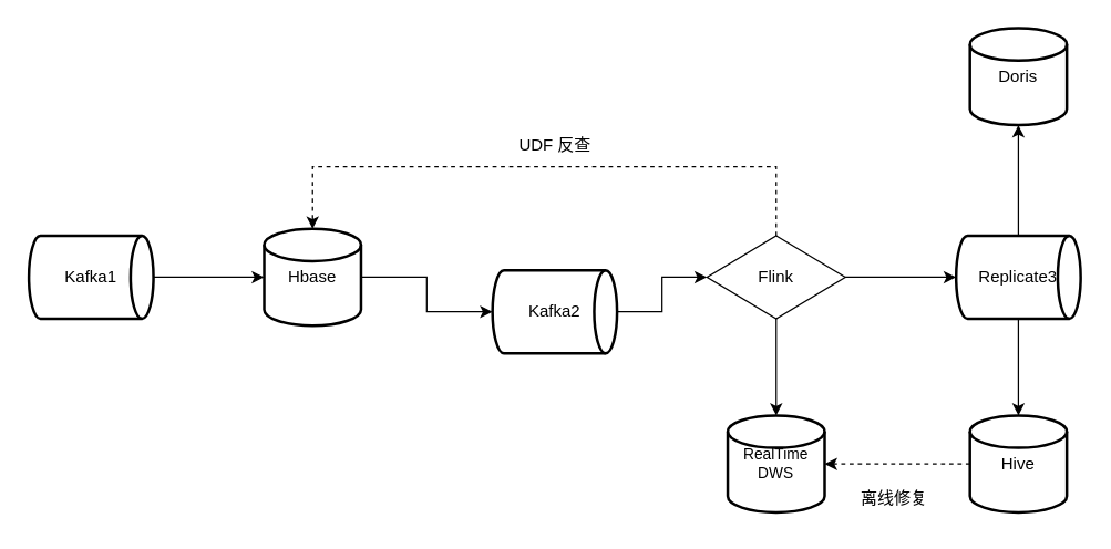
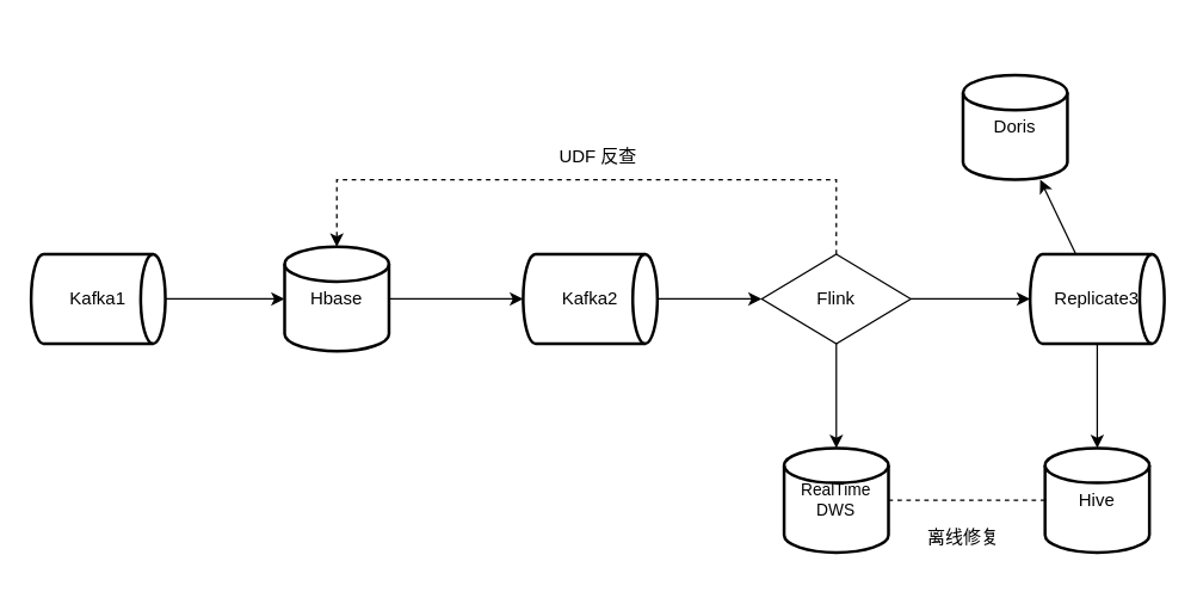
  <mxCell id="0" />
  <mxCell id="1" parent="0" />
- <mxCell id="2" value="Doris" style="strokeWidth=2;html=1;shape=mxgraph.flowchart.database;whiteSpace=wrap;labelBackgroundColor=none;" vertex="1" parent="1"><mxGeometry x="700" y="20" width="70" height="70" as="geometry" /></mxCell>
+ <mxCell id="2" value="Doris" style="strokeWidth=2;html=1;shape=mxgraph.flowchart.database;whiteSpace=wrap;labelBackgroundColor=none;" vertex="1" parent="1"><mxGeometry x="645" y="50" width="70" height="70" as="geometry" /></mxCell>
  <mxCell id="3" value="" style="edgeStyle=none;rounded=0;orthogonalLoop=1;jettySize=auto;html=1;" edge="1" parent="1" source="5" target="2"><mxGeometry relative="1" as="geometry" /></mxCell>
  <mxCell id="4" value="" style="edgeStyle=none;rounded=0;orthogonalLoop=1;jettySize=auto;html=1;" edge="1" parent="1" source="5" target="11"><mxGeometry relative="1" as="geometry" /></mxCell>
  <mxCell id="5" value="Replicate3" style="strokeWidth=2;html=1;shape=mxgraph.flowchart.direct_data;whiteSpace=wrap;labelBackgroundColor=none;" vertex="1" parent="1"><mxGeometry x="690" y="170" width="90" height="60" as="geometry" /></mxCell>
  <mxCell id="6" value="" style="edgeStyle=orthogonalEdgeStyle;rounded=0;orthogonalLoop=1;jettySize=auto;html=1;" edge="1" parent="1" source="7" target="15"><mxGeometry relative="1" as="geometry" /></mxCell>
- <mxCell id="7" value="Kafka2" style="strokeWidth=2;html=1;shape=mxgraph.flowchart.direct_data;whiteSpace=wrap;labelBackgroundColor=none;" vertex="1" parent="1"><mxGeometry x="355" y="195" width="90" height="60" as="geometry" /></mxCell>
+ <mxCell id="7" value="Kafka2" style="strokeWidth=2;html=1;shape=mxgraph.flowchart.direct_data;whiteSpace=wrap;labelBackgroundColor=none;" vertex="1" parent="1"><mxGeometry x="350" y="170" width="90" height="60" as="geometry" /></mxCell>
  <mxCell id="8" value="" style="edgeStyle=orthogonalEdgeStyle;rounded=0;orthogonalLoop=1;jettySize=auto;html=1;" edge="1" parent="1" source="9" target="13"><mxGeometry relative="1" as="geometry" /></mxCell>
  <mxCell id="9" value="Kafka1" style="strokeWidth=2;html=1;shape=mxgraph.flowchart.direct_data;whiteSpace=wrap;labelBackgroundColor=none;" vertex="1" parent="1"><mxGeometry x="20" y="170" width="90" height="60" as="geometry" /></mxCell>
- <mxCell id="10" value="" style="edgeStyle=none;rounded=0;orthogonalLoop=1;jettySize=auto;html=1;dashed=1;" edge="1" parent="1" source="11" target="19"><mxGeometry relative="1" as="geometry" /></mxCell>
+ <mxCell id="10" value="" style="edgeStyle=none;rounded=0;orthogonalLoop=1;jettySize=auto;html=1;dashed=1;endArrow=none;" edge="1" parent="1" source="11" target="19"><mxGeometry relative="1" as="geometry" /></mxCell>
  <mxCell id="11" value="Hive" style="strokeWidth=2;html=1;shape=mxgraph.flowchart.database;whiteSpace=wrap;labelBackgroundColor=none;" vertex="1" parent="1"><mxGeometry x="700" y="300" width="70" height="70" as="geometry" /></mxCell>
  <mxCell id="12" value="" style="edgeStyle=orthogonalEdgeStyle;rounded=0;orthogonalLoop=1;jettySize=auto;html=1;" edge="1" parent="1" source="13" target="7"><mxGeometry relative="1" as="geometry" /></mxCell>
  <mxCell id="13" value="Hbase" style="strokeWidth=2;html=1;shape=mxgraph.flowchart.database;whiteSpace=wrap;labelBackgroundColor=none;" vertex="1" parent="1"><mxGeometry x="190" y="165" width="70" height="70" as="geometry" /></mxCell>
  <mxCell id="14" value="" style="edgeStyle=none;rounded=0;orthogonalLoop=1;jettySize=auto;html=1;" edge="1" parent="1" source="15" target="5"><mxGeometry relative="1" as="geometry" /></mxCell>
  <mxCell id="15" value="Flink" style="rhombus;whiteSpace=wrap;html=1;" vertex="1" parent="1"><mxGeometry x="510" y="170" width="100" height="60" as="geometry" /></mxCell>
  <mxCell id="16" value="" style="endArrow=classic;html=1;rounded=0;exitX=0.5;exitY=0;exitDx=0;exitDy=0;exitPerimeter=0;entryX=0.5;entryY=0;entryDx=0;entryDy=0;entryPerimeter=0;dashed=1;" edge="1" parent="1" source="15" target="13"><mxGeometry width="50" height="50" relative="1" as="geometry"><mxPoint x="390" y="200" as="sourcePoint" /><mxPoint x="440" y="150" as="targetPoint" /><Array as="points"><mxPoint x="560" y="120" /><mxPoint x="225" y="120" /></Array></mxGeometry></mxCell>
  <mxCell id="17" value="UDF 反查" style="text;html=1;align=center;verticalAlign=middle;resizable=0;points=[];autosize=1;strokeColor=none;fillColor=none;" vertex="1" parent="1"><mxGeometry x="360" y="90" width="80" height="30" as="geometry" /></mxCell>
  <mxCell id="18" value="离线修复" style="text;html=1;align=center;verticalAlign=middle;resizable=0;points=[];autosize=1;strokeColor=none;fillColor=none;" vertex="1" parent="1"><mxGeometry x="610" y="345" width="70" height="30" as="geometry" /></mxCell>
  <mxCell id="19" value="&lt;font style=&quot;font-size: 11px;&quot;&gt;RealTime DWS&lt;/font&gt;" style="strokeWidth=2;html=1;shape=mxgraph.flowchart.database;whiteSpace=wrap;labelBackgroundColor=none;align=center;fontSize=11;" vertex="1" parent="1"><mxGeometry x="525" y="300" width="70" height="70" as="geometry" /></mxCell>
  <mxCell id="20" style="edgeStyle=none;rounded=0;orthogonalLoop=1;jettySize=auto;html=1;exitX=0.5;exitY=1;exitDx=0;exitDy=0;entryX=0.5;entryY=0;entryDx=0;entryDy=0;entryPerimeter=0;" edge="1" parent="1" source="15" target="19"><mxGeometry relative="1" as="geometry" /></mxCell>
